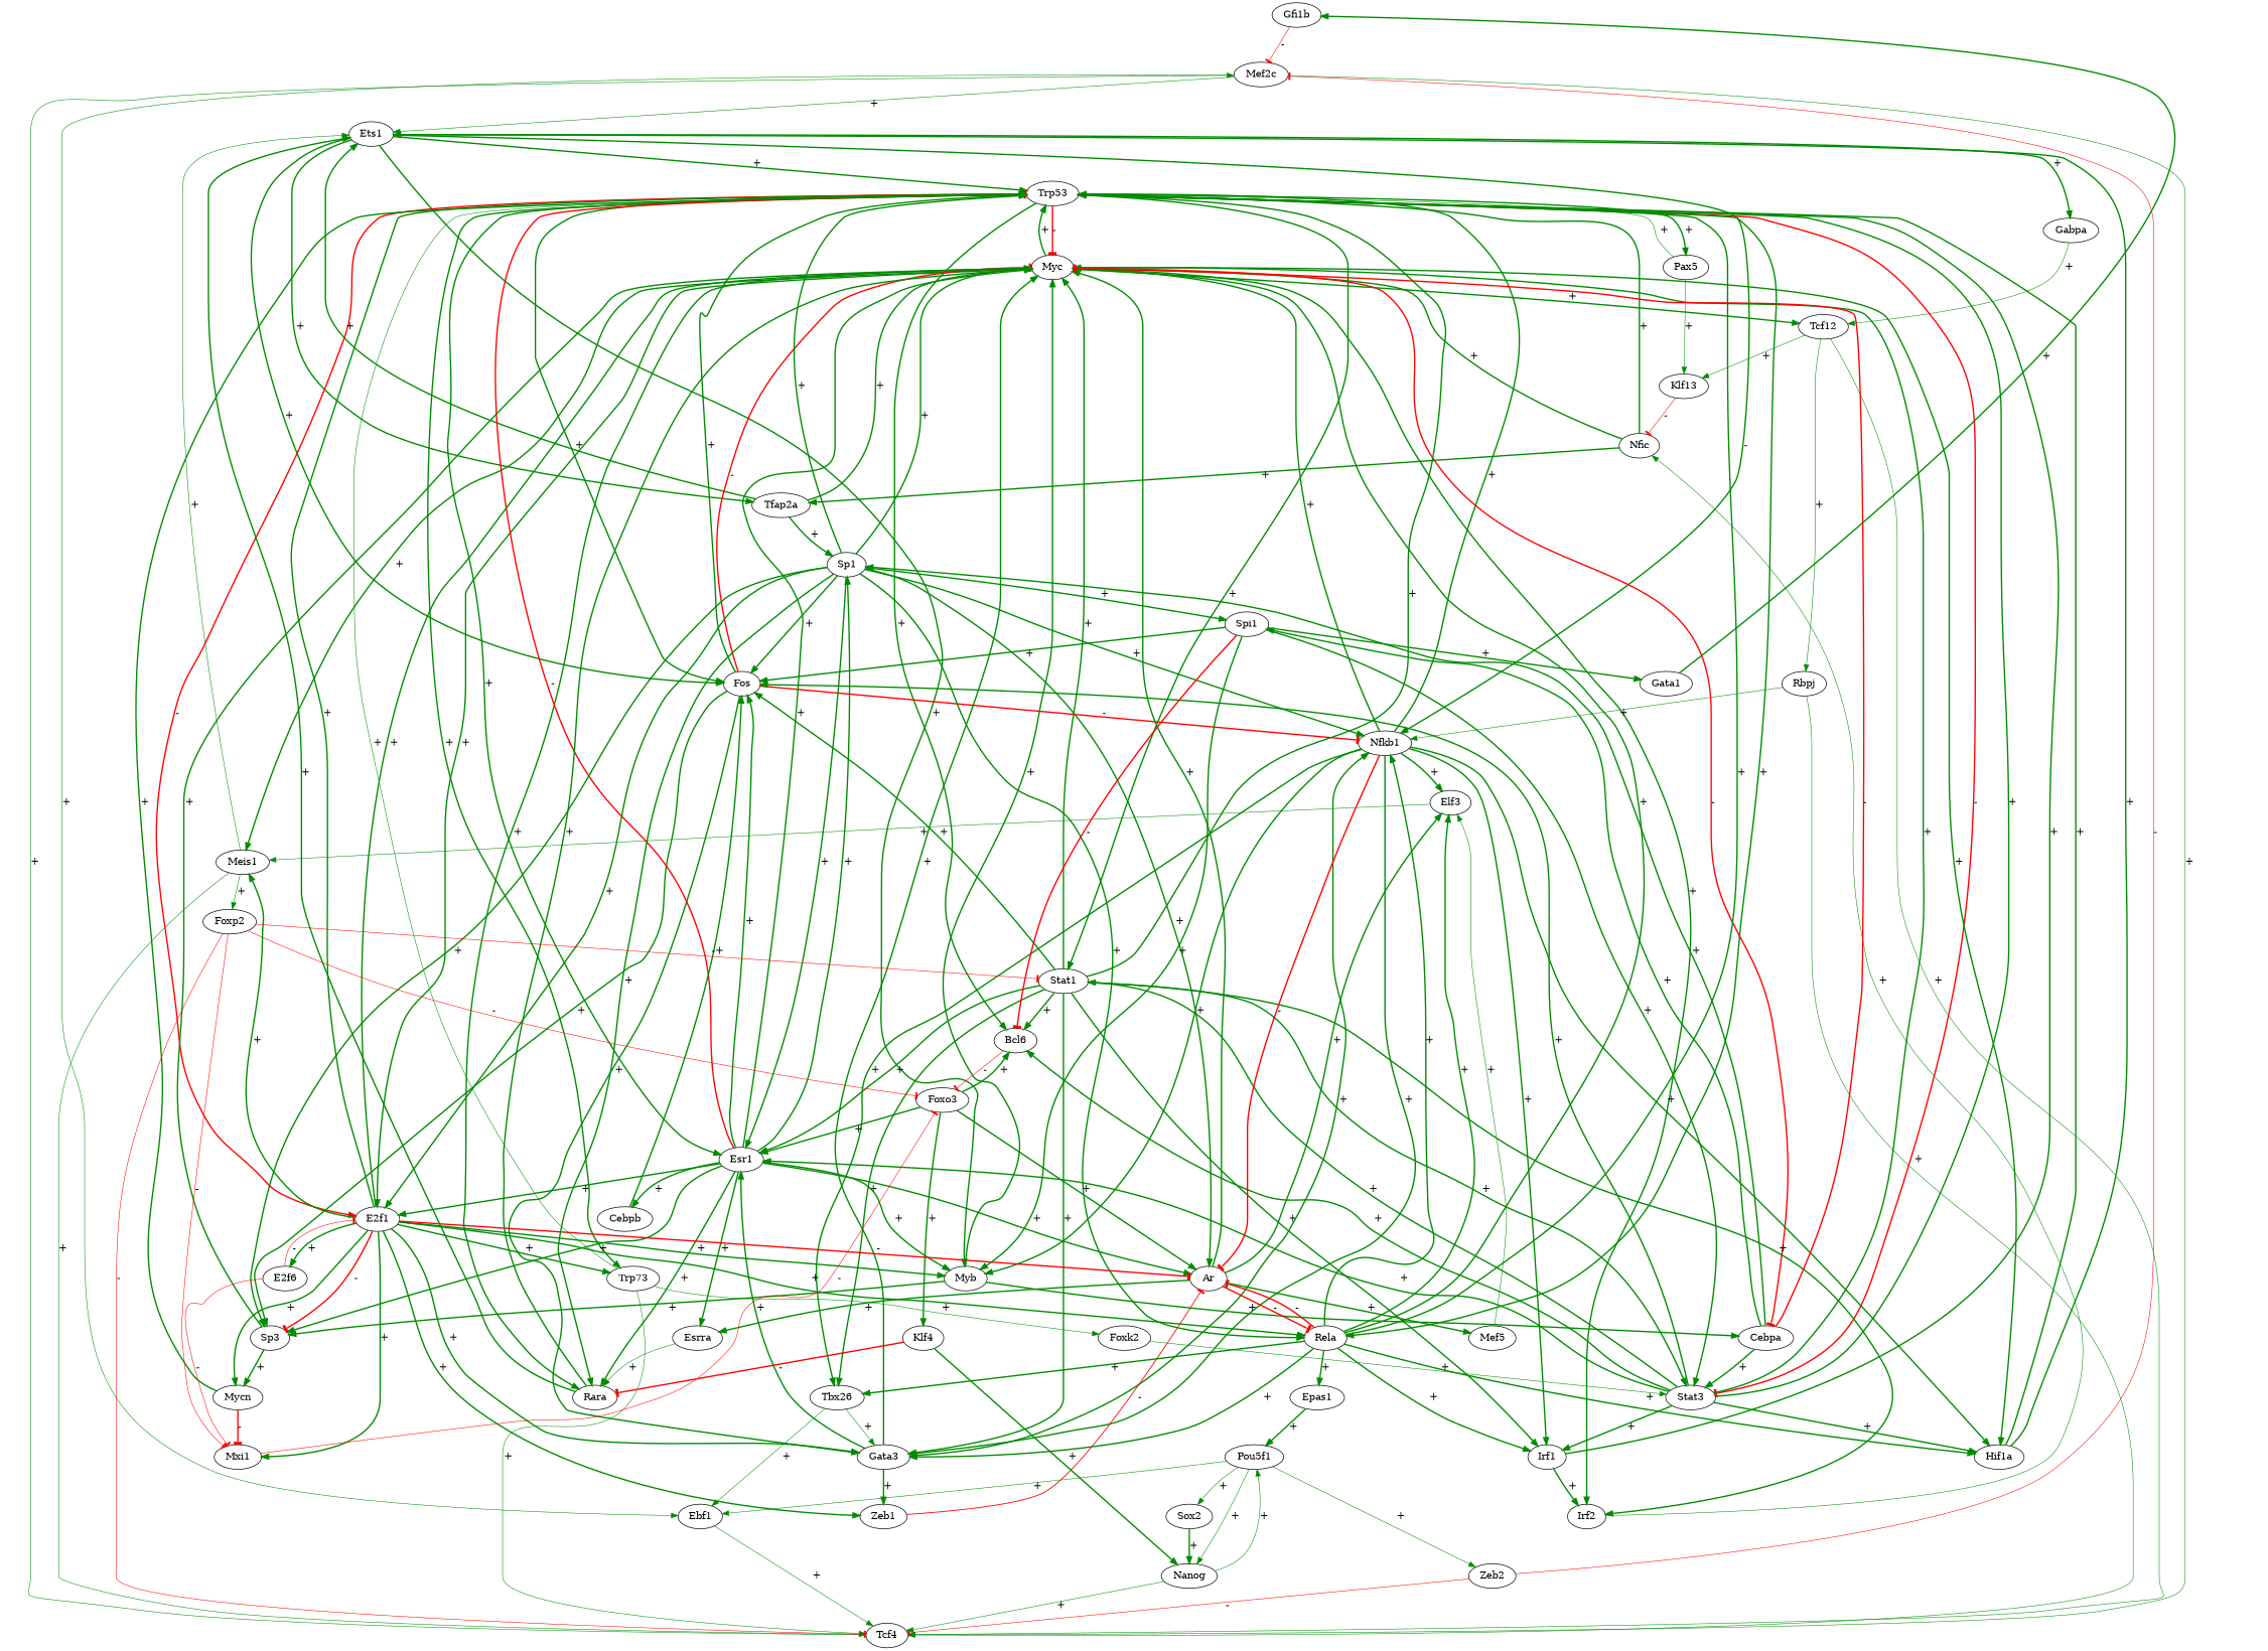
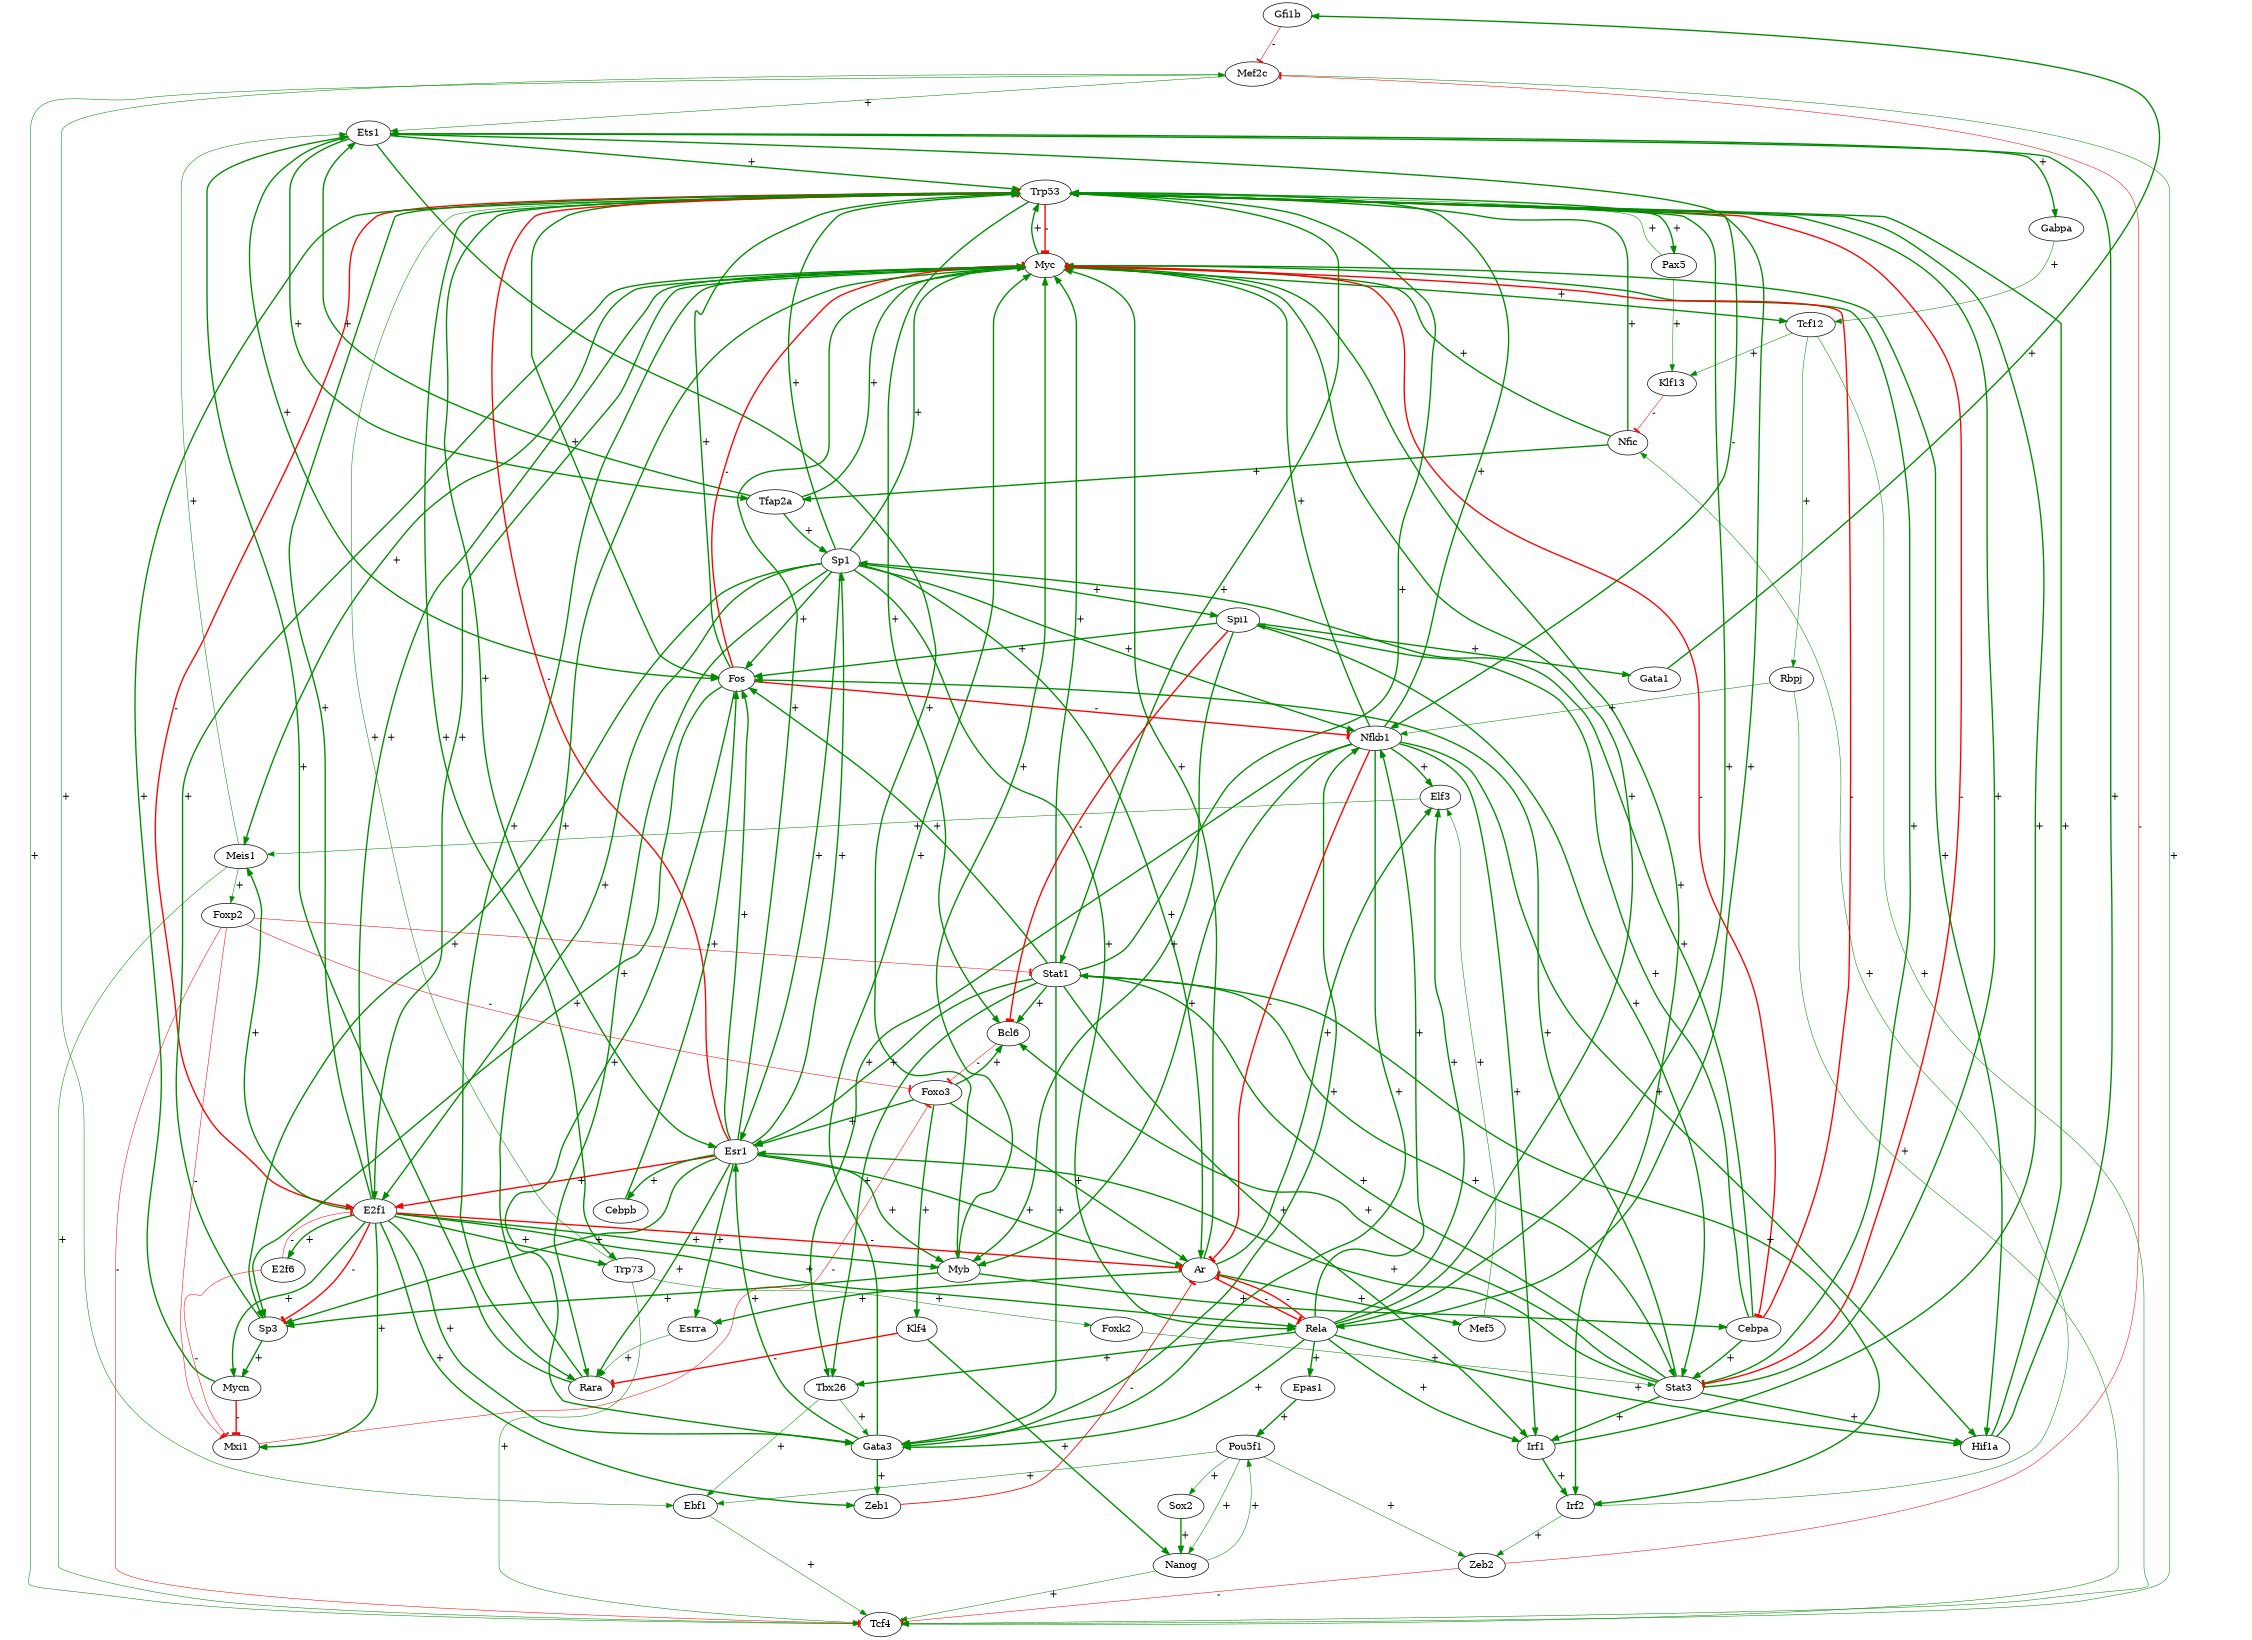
  digraph {
    edge [color=green4 confidence=A penwidth=2.0 sign=1]
    Gfi1b
    Mef2c
    Tcf4
    Ets1
    Ebf1
    Klf13
    Nfic
    Trp53
    Myc
    Tfap2a
    Stat1
    Fos
    Irf2
    Gata3
    Esr1
    Stat3
    n17 [label=Tbx26]
    Irf1
    Bcl6
    Sp3
    Nfkb1
    Zeb2
    Zeb1
    E2f1
    Trp73
    Rela
    Pax5
    Cebpb
    Myb
    Esrra
    Rara
    Sp1
    Ar
    Hif1a
    Meis1
    Cebpa
    Tcf12
    Foxo3
    Mycn
    Mxi1
    Elf3
    Foxk2
    Foxp2
    Rbpj
    Spi1
    E2f6
    Gata1
    Gabpa
    Klf4
    Nanog
    Pou5f1
    Epas1
    Sox2
    n54 [label=Mef5]
    Gfi1b -> Mef2c [arrowhead=tee color=red confidence=C label="-" penwidth=0.7639320225002103 sign=-1]
    Mef2c -> Tcf4 [confidence=C label="+" penwidth=0.7639320225002103]
    Mef2c -> Ets1 [confidence=C label="+" penwidth=0.7639320225002103]
    Mef2c -> Ebf1 [confidence=C label="+" penwidth=0.7639320225002103]
    Tcf4 -> Mef2c [confidence=C label="+" penwidth=0.7639320225002103]
    Ets1 -> Trp53 [label="+"]
    Ets1 -> Tfap2a [label="+"]
    Ets1 -> Fos [label="+"]
    Ets1 -> Nfkb1 [label="-"]
    Ets1 -> Myb [label="+"]
    Ets1 -> Gabpa [label="+"]
    Ebf1 -> Tcf4 [confidence=C label="+" penwidth=0.7639320225002103]
    Klf13 -> Nfic [arrowhead=tee color=red confidence=C label="-" penwidth=0.7639320225002103 sign=-1]
    Nfic -> Trp53 [label="+"]
    Nfic -> Myc [label="+"]
    Nfic -> Tfap2a [label="+"]
    Trp53 -> Myc [arrowhead=tee color=red label="-" sign=-1]
    Trp53 -> Stat1 [label="+"]
    Trp53 -> Fos [label="+"]
    Trp53 -> Esr1 [label="+"]
    Trp53 -> Stat3 [arrowhead=tee color=red label="-" sign=-1]
    Trp53 -> Bcl6 [label="+"]
    Trp53 -> E2f1 [arrowhead=normal color=red label="-" sign=-1]
    Trp53 -> Trp73 [label="+"]
    Trp53 -> Rela [label="+"]
    Trp53 -> Pax5 [label="+"]
    Myc -> Trp53 [label="+"]
    Myc -> Irf2 [label="+"]
    Myc -> E2f1 [label="+"]
    Myc -> Rara [label="+"]
    Myc -> Hif1a [label="+"]
    Myc -> Meis1 [label="+"]
    Myc -> Cebpa [arrowhead=tee color=red label="-" sign=-1]
    Myc -> Tcf12 [label="+"]
    Tfap2a -> Ets1 [label="+"]
    Tfap2a -> Myc [label="+"]
    Tfap2a -> Sp1 [label="+"]
    Stat1 -> Trp53 [label="+"]
    Stat1 -> Myc [label="+"]
    Stat1 -> Fos [label="+"]
    Stat1 -> Irf2 [label="+"]
    Stat1 -> Gata3 [label="+"]
    Stat1 -> Esr1 [label="+"]
    Stat1 -> Stat3 [label="+"]
    Stat1 -> n17 [label="+"]
    Stat1 -> Irf1 [label="+"]
    Stat1 -> Bcl6 [label="+"]
    Fos -> Trp53 [label="+"]
    Fos -> Myc [arrowhead=tee color=red label="-" sign=-1]
    Fos -> Gata3 [label="+"]
    Fos -> Sp3 [label="+"]
    Fos -> Nfkb1 [arrowhead=tee color=red label="-" sign=-1]
    Irf2 -> Nfic [confidence=C label="+" penwidth=0.7639320225002103]
+   Irf2 -> Zeb2 [confidence=C label="+" penwidth=0.7639320225002103]
    Gata3 -> Myc [label="+"]
    Gata3 -> Esr1 [label="+"]
    Gata3 -> Nfkb1 [label="+"]
    Gata3 -> Zeb1 [label="+"]
    Esr1 -> Trp53 [arrowhead=tee color=red label="-" sign=-1]
    Esr1 -> Myc [label="+"]
    Esr1 -> Fos [label="+"]
    Esr1 -> Sp3 [label="+"]
-   Esr1 -> E2f1 [label="+"]
+   Esr1 -> E2f1 [color=red label="+"]
    Esr1 -> Cebpb [label="+"]
    Esr1 -> Myb [label="+"]
    Esr1 -> Esrra [label="+"]
    Esr1 -> Rara [label="+"]
    Esr1 -> Sp1 [label="+"]
    Esr1 -> Ar [label="+"]
    Stat3 -> Trp53 [label="+"]
    Stat3 -> Myc [label="+"]
    Stat3 -> Stat1 [label="+"]
    Stat3 -> Fos [label="+"]
    Stat3 -> Esr1 [label="+"]
    Stat3 -> Irf1 [label="+"]
    Stat3 -> Bcl6 [label="+"]
    Stat3 -> Hif1a [label="+"]
    n17 -> Ebf1 [confidence=C label="+" penwidth=0.7639320225002103]
    n17 -> Gata3 [confidence=C label="+" penwidth=0.7639320225002103]
    Irf1 -> Trp53 [label="+"]
    Irf1 -> Irf2 [label="+"]
    Bcl6 -> Foxo3 [arrowhead=tee color=red confidence=C label="-" penwidth=0.7639320225002103 sign=-1]
    Sp3 -> Myc [label="+"]
    Sp3 -> Mycn [label="+"]
    Nfkb1 -> Trp53 [label="+"]
    Nfkb1 -> Myc [label="+"]
    Nfkb1 -> Gata3 [label="+"]
    Nfkb1 -> n17 [label="+"]
    Nfkb1 -> Irf1 [label="+"]
    Nfkb1 -> Myb [label="+"]
    Nfkb1 -> Ar [arrowhead=tee color=red label="-" sign=-1]
    Nfkb1 -> Hif1a [label="+"]
    Nfkb1 -> Elf3 [label="+"]
    Zeb2 -> Mef2c [arrowhead=tee color=red confidence=C label="-" penwidth=0.7639320225002103 sign=-1]
    Zeb2 -> Tcf4 [arrowhead=tee color=red confidence=C label="-" penwidth=0.7639320225002103 sign=-1]
    Zeb1 -> Ar [arrowhead=tee color=red confidence=B label="-" penwidth=1.2360679774997896 sign=-1]
    E2f1 -> Trp53 [label="+"]
    E2f1 -> Myc [label="+"]
    E2f1 -> Gata3 [label="+"]
    E2f1 -> Sp3 [arrowhead=tee color=red label="-" sign=-1]
    E2f1 -> Zeb1 [label="+"]
    E2f1 -> Trp73 [label="+"]
    E2f1 -> Rela [label="+"]
    E2f1 -> Myb [label="+"]
    E2f1 -> Ar [arrowhead=tee color=red label="-" sign=-1]
    E2f1 -> Meis1 [label="+"]
    E2f1 -> Mycn [label="+"]
    E2f1 -> Mxi1 [label="+"]
    E2f1 -> E2f6 [label="+"]
    Trp73 -> Tcf4 [confidence=C label="+" penwidth=0.7639320225002103]
    Trp73 -> Trp53 [confidence=C label="+" penwidth=0.7639320225002103]
    Trp73 -> Foxk2 [confidence=C label="+" penwidth=0.7639320225002103]
    Rela -> Trp53 [label="+"]
    Rela -> Myc [label="+"]
    Rela -> Gata3 [label="+"]
    Rela -> n17 [label="+"]
    Rela -> Irf1 [label="+"]
    Rela -> Nfkb1 [label="+"]
    Rela -> Ar [arrowhead=tee color=red label="-" sign=-1]
    Rela -> Hif1a [label="+"]
    Rela -> Elf3 [label="+"]
    Rela -> Epas1 [label="+"]
    Pax5 -> Klf13 [confidence=C label="+" penwidth=0.7639320225002103]
    Pax5 -> Trp53 [confidence=C label="+" penwidth=0.7639320225002103]
    Cebpb -> Fos [label="+"]
    Myb -> Myc [label="+"]
    Myb -> Sp3 [label="+"]
    Myb -> Cebpa [label="+"]
    Esrra -> Rara [confidence=C label="+" penwidth=0.7639320225002103]
    Rara -> Ets1 [label="+"]
    Rara -> Myc [label="+"]
    Sp1 -> Trp53 [label="+"]
    Sp1 -> Myc [label="+"]
    Sp1 -> Fos [label="+"]
    Sp1 -> Esr1 [label="+"]
    Sp1 -> Sp3 [label="+"]
    Sp1 -> Nfkb1 [label="+"]
    Sp1 -> E2f1 [label="+"]
    Sp1 -> Rela [label="+"]
    Sp1 -> Rara [label="+"]
    Sp1 -> Ar [label="+"]
    Sp1 -> Spi1 [label="+"]
    Ar -> Myc [label="+"]
    Ar -> Rela [arrowhead=tee color=red label="-" sign=-1]
    Ar -> Esrra [label="+"]
    Ar -> Elf3 [label="+"]
    Ar -> n54 [label="+"]
    Hif1a -> Ets1 [label="+"]
    Hif1a -> Trp53 [label="+"]
    Meis1 -> Tcf4 [confidence=C label="+" penwidth=0.7639320225002103]
    Meis1 -> Ets1 [confidence=C label="+" penwidth=0.7639320225002103]
    Meis1 -> Foxp2 [confidence=C label="+" penwidth=0.7639320225002103]
    Cebpa -> Myc [arrowhead=tee color=red label="-" sign=-1]
    Cebpa -> Stat3 [label="+"]
    Cebpa -> Sp1 [label="+"]
    Cebpa -> Spi1 [label="+"]
    Tcf12 -> Tcf4 [confidence=C label="+" penwidth=0.7639320225002103]
    Tcf12 -> Klf13 [confidence=C label="+" penwidth=0.7639320225002103]
    Tcf12 -> Rbpj [confidence=C label="+" penwidth=0.7639320225002103]
    Foxo3 -> Esr1 [label="+"]
    Foxo3 -> Bcl6 [label="+"]
    Foxo3 -> Ar [label="+"]
    Foxo3 -> Klf4 [label="+"]
    Mycn -> Trp53 [label="+"]
    Mycn -> Mxi1 [arrowhead=tee color=red label="-" sign=-1]
    Mxi1 -> Foxo3 [arrowhead=tee color=red confidence=C label="-" penwidth=0.7639320225002103 sign=-1]
    Elf3 -> Meis1 [confidence=C label="+" penwidth=0.7639320225002103]
    Foxk2 -> Stat3 [confidence=C label="+" penwidth=0.7639320225002103]
    Foxp2 -> Tcf4 [arrowhead=tee color=red confidence=C label="-" penwidth=0.7639320225002103 sign=-1]
    Foxp2 -> Stat1 [arrowhead=tee color=red confidence=C label="-" penwidth=0.7639320225002103 sign=-1]
    Foxp2 -> Foxo3 [arrowhead=tee color=red confidence=C label="-" penwidth=0.7639320225002103 sign=-1]
    Foxp2 -> Mxi1 [arrowhead=tee color=red confidence=C label="-" penwidth=0.7639320225002103 sign=-1]
    Rbpj -> Tcf4 [confidence=C label="+" penwidth=0.7639320225002103]
    Rbpj -> Nfkb1 [confidence=C label="+" penwidth=0.7639320225002103]
    Spi1 -> Fos [label="+"]
    Spi1 -> Stat3 [label="+"]
    Spi1 -> Bcl6 [arrowhead=tee color=red label="-" sign=-1]
    Spi1 -> Myb [label="+"]
    Spi1 -> Gata1 [label="+"]
    E2f6 -> E2f1 [arrowhead=tee color=red confidence=C label="-" penwidth=0.7639320225002103 sign=-1]
    E2f6 -> Mxi1 [arrowhead=tee color=red confidence=C label="-" penwidth=0.7639320225002103 sign=-1]
    Gata1 -> Gfi1b [label="+"]
    Gabpa -> Tcf12 [confidence=C label="+" penwidth=0.7639320225002103]
    Klf4 -> Rara [arrowhead=tee color=red label="-" sign=-1]
    Klf4 -> Nanog [label="+"]
    Nanog -> Tcf4 [confidence=C label="+" penwidth=0.7639320225002103]
    Nanog -> Pou5f1 [confidence=C label="+" penwidth=0.7639320225002103]
    Pou5f1 -> Ebf1 [confidence=C label="+" penwidth=0.7639320225002103]
    Pou5f1 -> Zeb2 [confidence=C label="+" penwidth=0.7639320225002103]
    Pou5f1 -> Nanog [confidence=C label="+" penwidth=0.7639320225002103]
    Pou5f1 -> Sox2 [confidence=C label="+" penwidth=0.7639320225002103]
    Epas1 -> Pou5f1 [label="+"]
    Sox2 -> Nanog [label="+"]
    n54 -> Elf3 [confidence=C label="+" penwidth=0.7639320225002103]
  }
